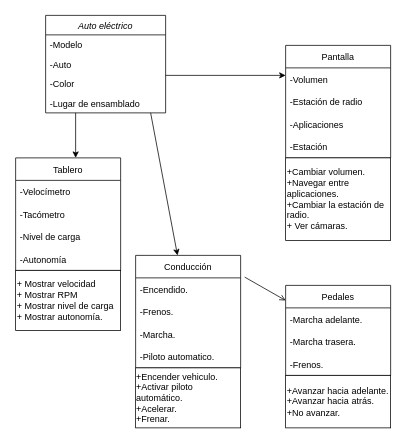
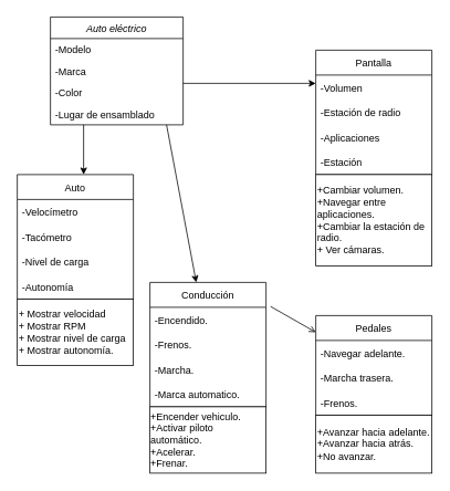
  <mxCell id="0" />
  <mxCell id="1" parent="0" />
  <mxCell id="2" value="Auto eléctrico" style="swimlane;fontStyle=2;align=center;verticalAlign=top;childLayout=stackLayout;horizontal=1;startSize=26;horizontalStack=0;resizeParent=1;resizeLast=0;collapsible=1;marginBottom=0;rounded=0;shadow=0;strokeWidth=1;" parent="1" vertex="1"><mxGeometry x="60" y="20" width="160" height="130" as="geometry"><mxRectangle x="230" y="140" width="160" height="26" as="alternateBounds" /></mxGeometry></mxCell>
  <mxCell id="3" value="-Modelo" style="text;align=left;verticalAlign=top;spacingLeft=4;spacingRight=4;overflow=hidden;rotatable=0;points=[[0,0.5],[1,0.5]];portConstraint=eastwest;" parent="2" vertex="1"><mxGeometry y="26" width="160" height="26" as="geometry" /></mxCell>
- <mxCell id="4" value="-Auto" style="text;align=left;verticalAlign=top;spacingLeft=4;spacingRight=4;overflow=hidden;rotatable=0;points=[[0,0.5],[1,0.5]];portConstraint=eastwest;rounded=0;shadow=0;html=0;" parent="2" vertex="1"><mxGeometry y="52" width="160" height="26" as="geometry" /></mxCell>
+ <mxCell id="4" value="-Marca" style="text;align=left;verticalAlign=top;spacingLeft=4;spacingRight=4;overflow=hidden;rotatable=0;points=[[0,0.5],[1,0.5]];portConstraint=eastwest;rounded=0;shadow=0;html=0;" parent="2" vertex="1"><mxGeometry y="52" width="160" height="26" as="geometry" /></mxCell>
  <mxCell id="5" value="-Color" style="text;align=left;verticalAlign=top;spacingLeft=4;spacingRight=4;overflow=hidden;rotatable=0;points=[[0,0.5],[1,0.5]];portConstraint=eastwest;rounded=0;shadow=0;html=0;" parent="2" vertex="1"><mxGeometry y="78" width="160" height="26" as="geometry" /></mxCell>
  <mxCell id="6" value="" style="endArrow=classic;html=1;rounded=0;" edge="1" parent="1"><mxGeometry width="50" height="50" relative="1" as="geometry"><mxPoint x="100" y="150" as="sourcePoint" /><mxPoint x="100" y="210" as="targetPoint" /></mxGeometry></mxCell>
- <mxCell id="7" value="Tablero" style="swimlane;fontStyle=0;childLayout=stackLayout;horizontal=1;startSize=30;horizontalStack=0;resizeParent=1;resizeParentMax=0;resizeLast=0;collapsible=1;marginBottom=0;" vertex="1" parent="1"><mxGeometry y="210" width="140" height="150" as="geometry" x="20" /></mxCell>
+ <mxCell id="7" value="Auto" style="swimlane;fontStyle=0;childLayout=stackLayout;horizontal=1;startSize=30;horizontalStack=0;resizeParent=1;resizeParentMax=0;resizeLast=0;collapsible=1;marginBottom=0;" vertex="1" parent="1"><mxGeometry y="210" width="140" height="150" as="geometry" x="20" /></mxCell>
  <mxCell id="8" value="-Velocímetro" style="text;strokeColor=none;fillColor=none;align=left;verticalAlign=middle;spacingLeft=4;spacingRight=4;overflow=hidden;points=[[0,0.5],[1,0.5]];portConstraint=eastwest;rotatable=0;" vertex="1" parent="7"><mxGeometry y="30" width="140" height="30" as="geometry" /></mxCell>
  <mxCell id="9" value="-Tacómetro" style="text;strokeColor=none;fillColor=none;align=left;verticalAlign=middle;spacingLeft=4;spacingRight=4;overflow=hidden;points=[[0,0.5],[1,0.5]];portConstraint=eastwest;rotatable=0;" vertex="1" parent="7"><mxGeometry y="60" width="140" height="30" as="geometry" /></mxCell>
  <mxCell id="10" value="-Nivel de carga" style="text;strokeColor=none;fillColor=none;align=left;verticalAlign=middle;spacingLeft=4;spacingRight=4;overflow=hidden;points=[[0,0.5],[1,0.5]];portConstraint=eastwest;rotatable=0;" vertex="1" parent="7"><mxGeometry y="90" width="140" height="30" as="geometry" /></mxCell>
  <mxCell id="11" value="-Autonomía" style="text;strokeColor=none;fillColor=none;align=left;verticalAlign=middle;spacingLeft=4;spacingRight=4;overflow=hidden;points=[[0,0.5],[1,0.5]];portConstraint=eastwest;rotatable=0;" vertex="1" parent="7"><mxGeometry y="120" width="140" height="30" as="geometry" /></mxCell>
  <mxCell id="12" value="+ Mostrar velocidad&lt;br&gt;+ Mostrar RPM&lt;br&gt;+ Mostrar nivel de carga&lt;br&gt;+ Mostrar autonomía.&lt;br&gt;&lt;div style=&quot;text-align: justify&quot;&gt;&lt;/div&gt;" style="rounded=0;whiteSpace=wrap;html=1;align=left;" vertex="1" parent="1"><mxGeometry y="360" width="140" height="80" as="geometry" x="20" /></mxCell>
  <mxCell id="13" value="Pantalla" style="swimlane;fontStyle=0;childLayout=stackLayout;horizontal=1;startSize=30;horizontalStack=0;resizeParent=1;resizeParentMax=0;resizeLast=0;collapsible=1;marginBottom=0;" vertex="1" parent="1"><mxGeometry x="380" y="60" width="140" height="150" as="geometry" /></mxCell>
  <mxCell id="14" value="-Volumen" style="text;strokeColor=none;fillColor=none;align=left;verticalAlign=middle;spacingLeft=4;spacingRight=4;overflow=hidden;points=[[0,0.5],[1,0.5]];portConstraint=eastwest;rotatable=0;" vertex="1" parent="13"><mxGeometry y="30" width="140" height="30" as="geometry" /></mxCell>
  <mxCell id="15" value="-Estación de radio" style="text;strokeColor=none;fillColor=none;align=left;verticalAlign=middle;spacingLeft=4;spacingRight=4;overflow=hidden;points=[[0,0.5],[1,0.5]];portConstraint=eastwest;rotatable=0;" vertex="1" parent="13"><mxGeometry y="60" width="140" height="30" as="geometry" /></mxCell>
  <mxCell id="16" value="-Aplicaciones" style="text;strokeColor=none;fillColor=none;align=left;verticalAlign=middle;spacingLeft=4;spacingRight=4;overflow=hidden;points=[[0,0.5],[1,0.5]];portConstraint=eastwest;rotatable=0;" vertex="1" parent="13"><mxGeometry y="90" width="140" height="30" as="geometry" /></mxCell>
  <mxCell id="17" value="-Estación" style="text;strokeColor=none;fillColor=none;align=left;verticalAlign=middle;spacingLeft=4;spacingRight=4;overflow=hidden;points=[[0,0.5],[1,0.5]];portConstraint=eastwest;rotatable=0;" vertex="1" parent="13"><mxGeometry y="120" width="140" height="30" as="geometry" /></mxCell>
  <mxCell id="18" value="" style="endArrow=classic;html=1;rounded=0;" edge="1" parent="1"><mxGeometry width="50" height="50" relative="1" as="geometry"><mxPoint x="220" y="100" as="sourcePoint" /><mxPoint x="380" y="100" as="targetPoint" /></mxGeometry></mxCell>
  <mxCell id="19" value="+Cambiar volumen.&lt;br&gt;+Navegar entre aplicaciones.&lt;br&gt;+Cambiar la estación de radio.&lt;br&gt;+ Ver cámaras." style="rounded=0;whiteSpace=wrap;html=1;align=left;" vertex="1" parent="1"><mxGeometry x="380" y="210" width="140" height="110" as="geometry" /></mxCell>
  <mxCell id="20" value="-Lugar de ensamblado" style="text;align=left;verticalAlign=top;spacingLeft=4;spacingRight=4;overflow=hidden;rotatable=0;points=[[0,0.5],[1,0.5]];portConstraint=eastwest;rounded=0;shadow=0;html=0;" vertex="1" parent="1"><mxGeometry x="60" y="124" width="160" height="26" as="geometry" /></mxCell>
  <mxCell id="21" value="" style="endArrow=classic;html=1;rounded=0;" edge="1" parent="1" target="22"><mxGeometry width="50" height="50" relative="1" as="geometry"><mxPoint x="200" y="150" as="sourcePoint" /><mxPoint x="200" y="380" as="targetPoint" /></mxGeometry></mxCell>
  <mxCell id="22" value="Conducción" style="swimlane;fontStyle=0;childLayout=stackLayout;horizontal=1;startSize=30;horizontalStack=0;resizeParent=1;resizeParentMax=0;resizeLast=0;collapsible=1;marginBottom=0;" vertex="1" parent="1"><mxGeometry x="180" y="340" width="140" height="150" as="geometry" /></mxCell>
  <mxCell id="23" value="-Encendido." style="text;strokeColor=none;fillColor=none;align=left;verticalAlign=middle;spacingLeft=4;spacingRight=4;overflow=hidden;points=[[0,0.5],[1,0.5]];portConstraint=eastwest;rotatable=0;" vertex="1" parent="22"><mxGeometry y="30" width="140" height="30" as="geometry" /></mxCell>
  <mxCell id="24" value="-Frenos." style="text;strokeColor=none;fillColor=none;align=left;verticalAlign=middle;spacingLeft=4;spacingRight=4;overflow=hidden;points=[[0,0.5],[1,0.5]];portConstraint=eastwest;rotatable=0;" vertex="1" parent="22"><mxGeometry y="60" width="140" height="30" as="geometry" /></mxCell>
  <mxCell id="25" value="-Marcha." style="text;strokeColor=none;fillColor=none;align=left;verticalAlign=middle;spacingLeft=4;spacingRight=4;overflow=hidden;points=[[0,0.5],[1,0.5]];portConstraint=eastwest;rotatable=0;" vertex="1" parent="22"><mxGeometry y="90" width="140" height="30" as="geometry" /></mxCell>
- <mxCell id="26" value="-Piloto automatico." style="text;strokeColor=none;fillColor=none;align=left;verticalAlign=middle;spacingLeft=4;spacingRight=4;overflow=hidden;points=[[0,0.5],[1,0.5]];portConstraint=eastwest;rotatable=0;" vertex="1" parent="22"><mxGeometry y="120" width="140" height="30" as="geometry" /></mxCell>
+ <mxCell id="26" value="-Marca automatico." style="text;strokeColor=none;fillColor=none;align=left;verticalAlign=middle;spacingLeft=4;spacingRight=4;overflow=hidden;points=[[0,0.5],[1,0.5]];portConstraint=eastwest;rotatable=0;" vertex="1" parent="22"><mxGeometry y="120" width="140" height="30" as="geometry" /></mxCell>
  <mxCell id="27" value="&lt;div style=&quot;text-align: left&quot;&gt;+Encender vehiculo.&lt;/div&gt;&lt;div style=&quot;text-align: left&quot;&gt;+Activar piloto automático.&lt;/div&gt;&lt;div style=&quot;text-align: left&quot;&gt;+Acelerar.&lt;/div&gt;&lt;div style=&quot;text-align: left&quot;&gt;+Frenar.&lt;/div&gt;&lt;div style=&quot;text-align: justify&quot;&gt;&lt;/div&gt;" style="rounded=0;whiteSpace=wrap;html=1;" vertex="1" parent="1"><mxGeometry x="180" y="490" width="140" height="80" as="geometry" /></mxCell>
  <mxCell id="28" value="" style="endArrow=open;html=1;rounded=0;exitX=1.039;exitY=-0.033;exitDx=0;exitDy=0;exitPerimeter=0;" edge="1" parent="1" source="23" target="29"><mxGeometry width="50" height="50" relative="1" as="geometry"><mxPoint x="330" y="430" as="sourcePoint" /><mxPoint x="380" y="380" as="targetPoint" /></mxGeometry></mxCell>
  <mxCell id="29" value="Pedales" style="swimlane;fontStyle=0;childLayout=stackLayout;horizontal=1;startSize=30;horizontalStack=0;resizeParent=1;resizeParentMax=0;resizeLast=0;collapsible=1;marginBottom=0;" vertex="1" parent="1"><mxGeometry x="380" y="380" width="140" height="120" as="geometry" /></mxCell>
- <mxCell id="30" value="-Marcha adelante." style="text;strokeColor=none;fillColor=none;align=left;verticalAlign=middle;spacingLeft=4;spacingRight=4;overflow=hidden;points=[[0,0.5],[1,0.5]];portConstraint=eastwest;rotatable=0;" vertex="1" parent="29"><mxGeometry y="30" width="140" height="30" as="geometry" /></mxCell>
+ <mxCell id="30" value="-Navegar adelante." style="text;strokeColor=none;fillColor=none;align=left;verticalAlign=middle;spacingLeft=4;spacingRight=4;overflow=hidden;points=[[0,0.5],[1,0.5]];portConstraint=eastwest;rotatable=0;" vertex="1" parent="29"><mxGeometry y="30" width="140" height="30" as="geometry" /></mxCell>
  <mxCell id="31" value="-Marcha trasera." style="text;strokeColor=none;fillColor=none;align=left;verticalAlign=middle;spacingLeft=4;spacingRight=4;overflow=hidden;points=[[0,0.5],[1,0.5]];portConstraint=eastwest;rotatable=0;" vertex="1" parent="29"><mxGeometry y="60" width="140" height="30" as="geometry" /></mxCell>
  <mxCell id="32" value="-Frenos." style="text;strokeColor=none;fillColor=none;align=left;verticalAlign=middle;spacingLeft=4;spacingRight=4;overflow=hidden;points=[[0,0.5],[1,0.5]];portConstraint=eastwest;rotatable=0;" vertex="1" parent="29"><mxGeometry y="90" width="140" height="30" as="geometry" /></mxCell>
  <mxCell id="33" value="+Avanzar hacia adelante.&lt;br&gt;+Avanzar hacia atrás.&lt;br&gt;+No avanzar." style="rounded=0;whiteSpace=wrap;html=1;align=left;" vertex="1" parent="1"><mxGeometry x="380" y="500" width="140" height="70" as="geometry" /></mxCell>
